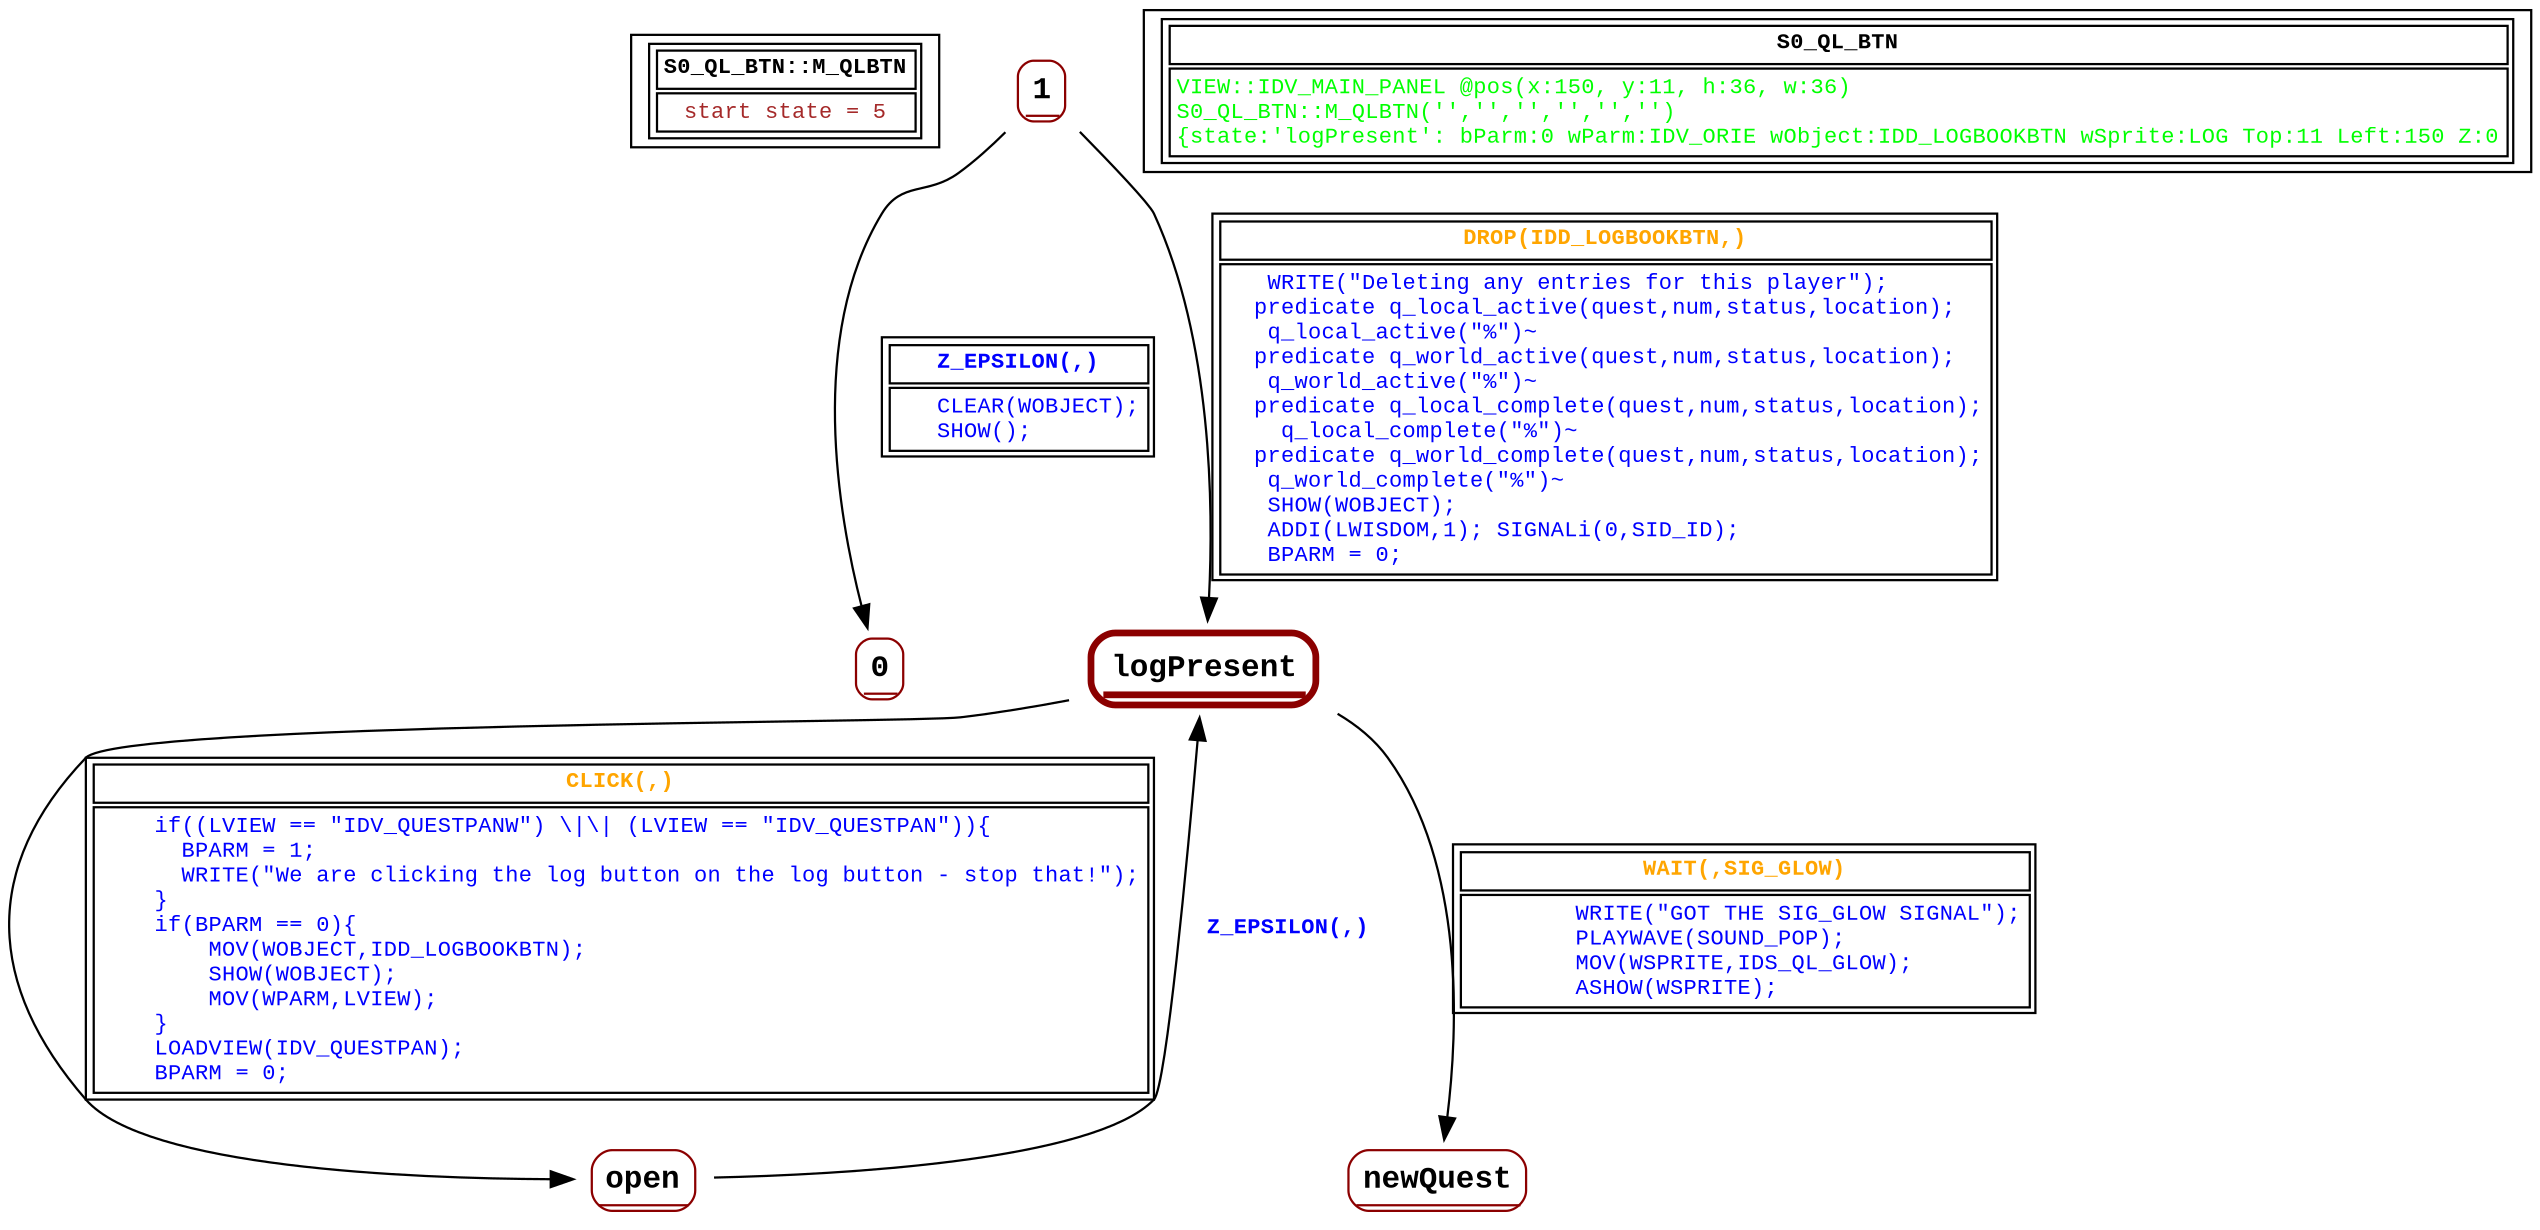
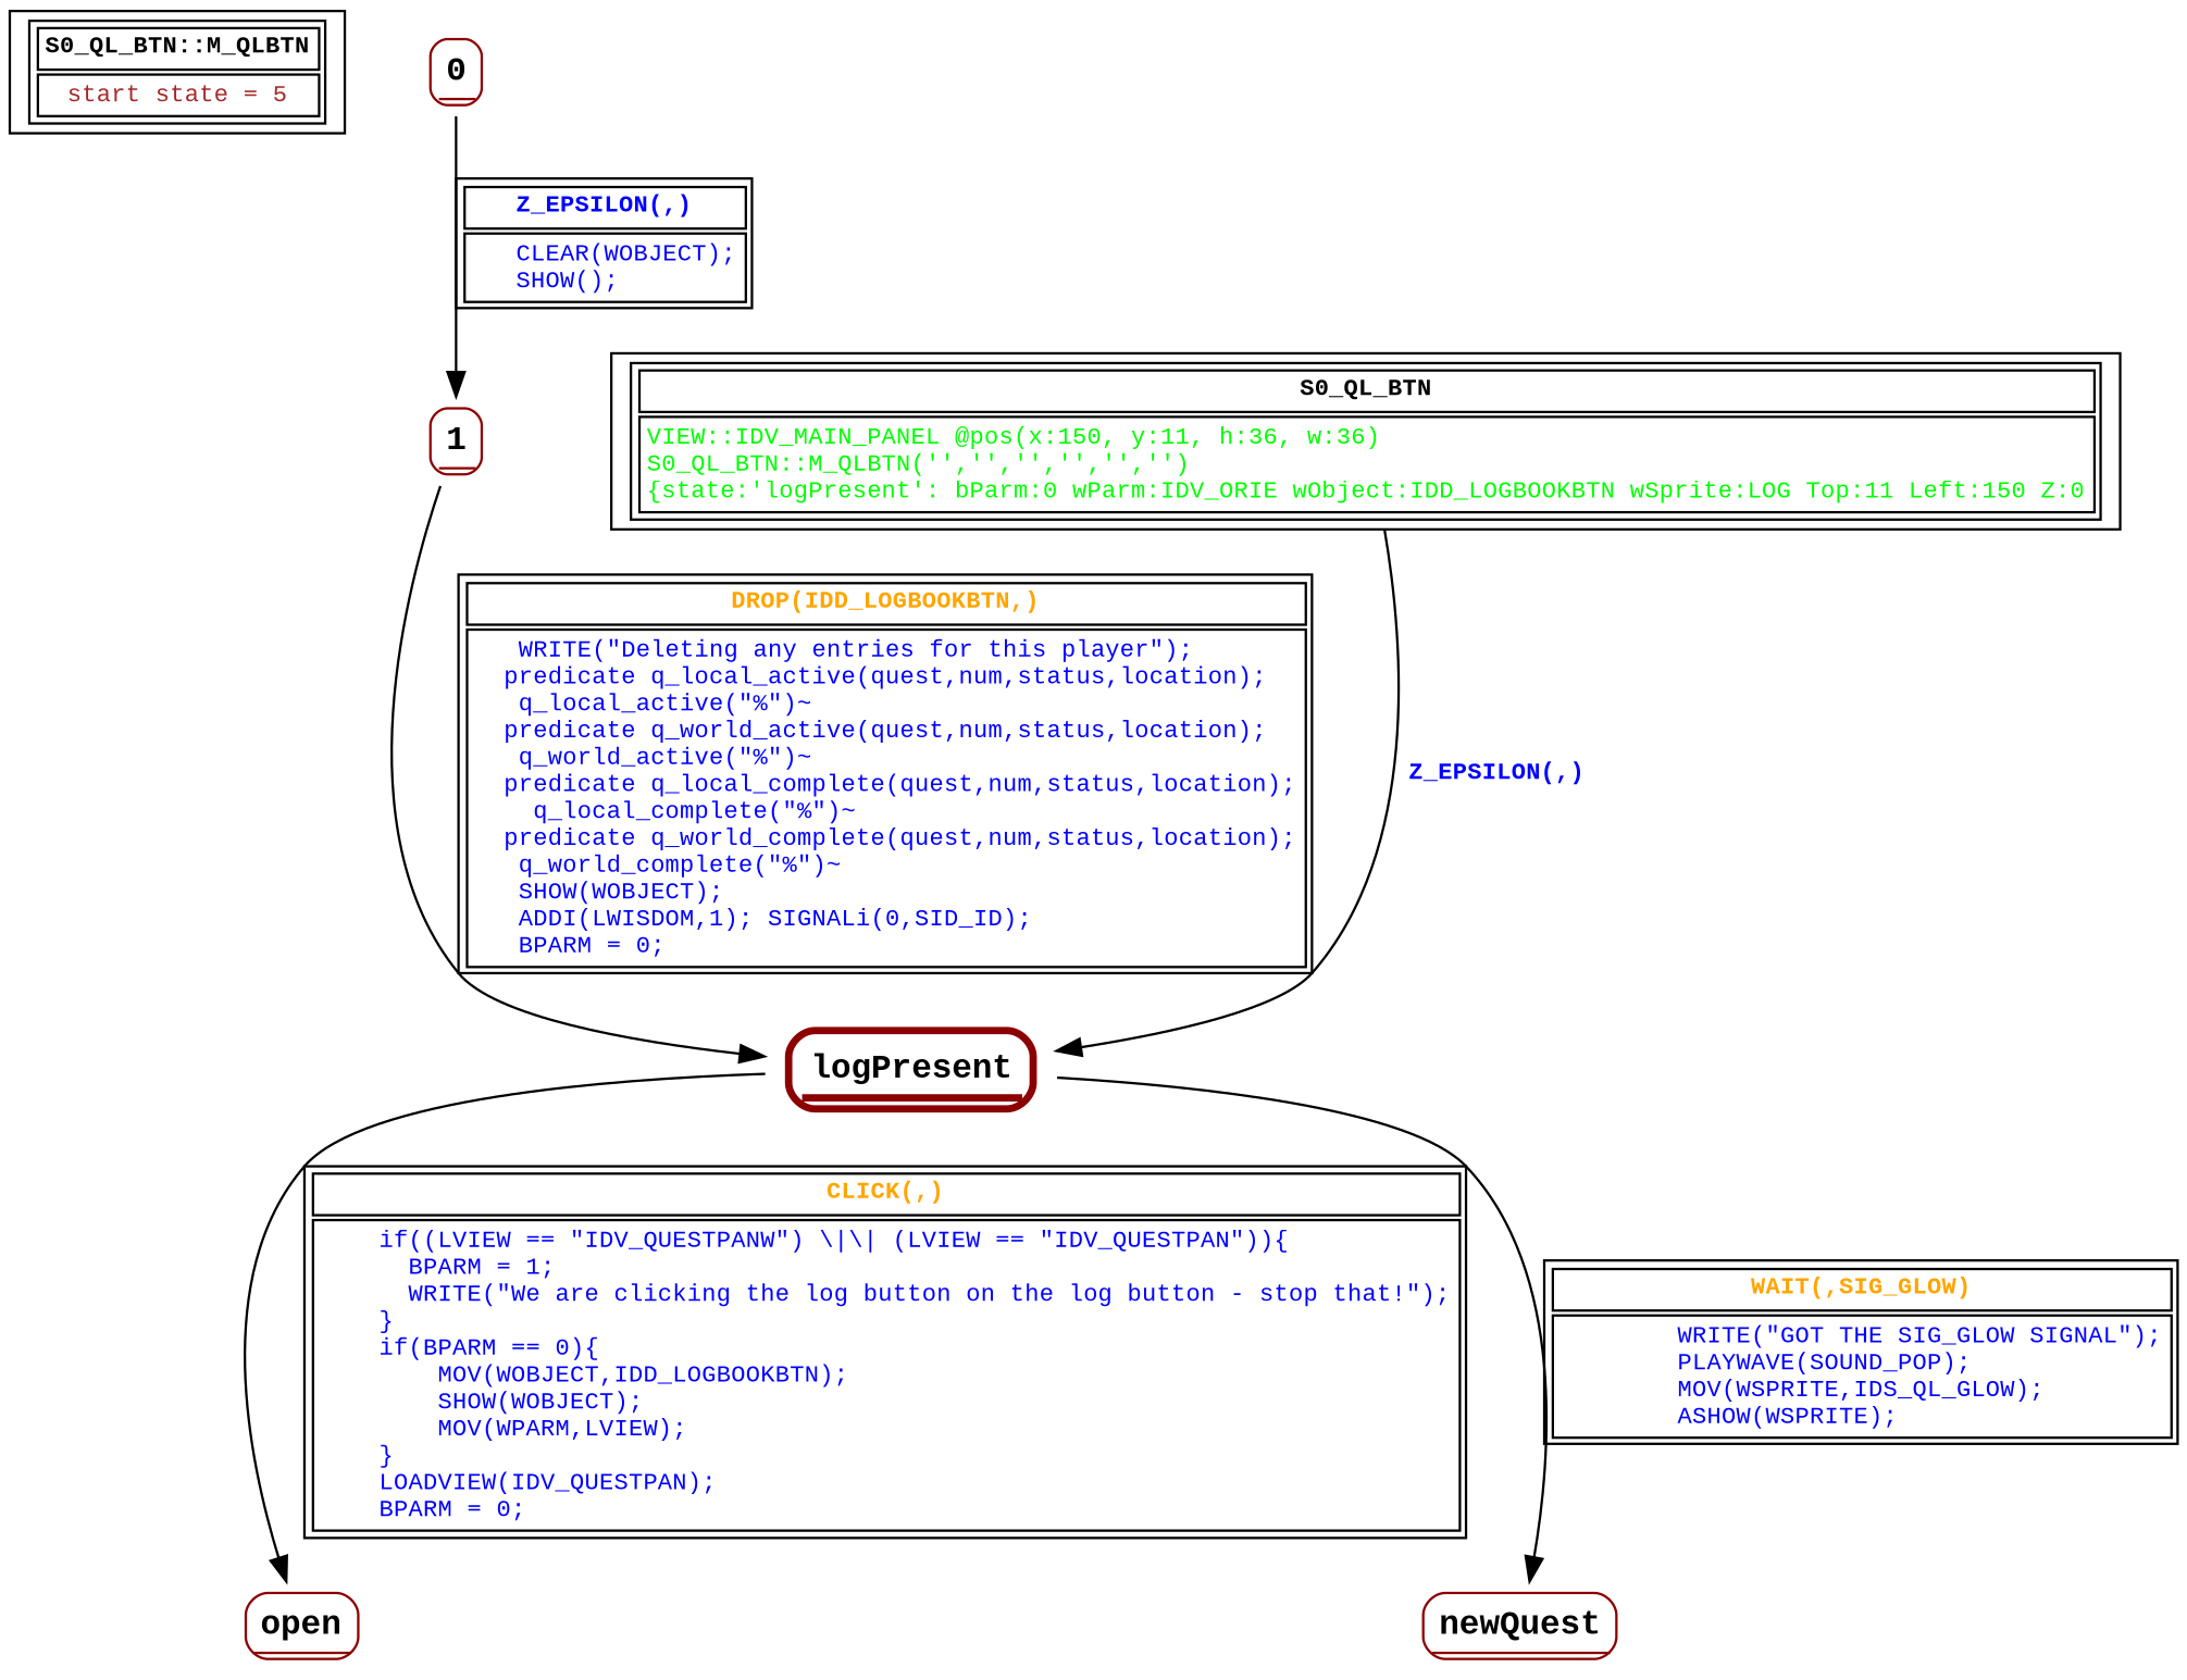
  digraph {
    fontname="Courier New"
    node [fontname="Courier New" fontsize=14 shape=none]
    edge [fontcolor=orange fontname="Courier New" fontsize=10]
    n1 [fontsize=10 label=< <table border="1"><tr><td><b>S0_QL_BTN::M_QLBTN<br align="left"/></b></td></tr> <tr><td><font point-size="10" color ="brown">start state = 5<br align="left"/></font></td></tr></table>> shape=record]
    n2 [label=< <table border="1" color="darkred" style="rounded"><tr><td sides="b"><b>0<br align="left"/></b></td></tr> </table>>]
    n3 [label=< <table border="1" color="darkred" style="rounded"><tr><td sides="b"><b>1<br align="left"/></b></td></tr> </table>>]
    n4 [label=< <table border="3" color="darkred" style="rounded"><tr><td sides="b"><b>logPresent<br align="left"/></b></td></tr> </table>>]
    n5 [label=< <table border="1" color="darkred" style="rounded"><tr><td sides="b"><b>open<br align="left"/></b></td></tr> </table>>]
    n6 [label=< <table border="1" color="darkred" style="rounded"><tr><td sides="b"><b>newQuest<br align="left"/></b></td></tr> </table>>]
    n7 [fontsize=10 label=< <table border="1"><tr><td><b>S0_QL_BTN<br align="left"/></b></td></tr> <tr><td><font point-size="10" color ="green">VIEW::IDV_MAIN_PANEL @pos(x:150, y:11, h:36, w:36)<br align="left"/>S0_QL_BTN::M_QLBTN(&apos;&apos;,&apos;&apos;,&apos;&apos;,&apos;&apos;,&apos;&apos;,&apos;&apos;)<br align="left"/>			&#123;state:&apos;logPresent&apos;: bParm:0 wParm:IDV_ORIE wObject:IDD_LOGBOOKBTN wSprite:LOG Top:11 Left:150 Z:0<br align="left"/></font></td></tr></table>> shape=record]
-   n3 -> n2 [fontcolor=blue label=< <table border="1"><tr><td><b>Z_EPSILON(,)<br align="left"/></b></td></tr> <tr><td><font point-size="10" color ="blue">   CLEAR(WOBJECT);<br align="left"/>   SHOW();<br align="left"/></font></td></tr></table>>]
+   n2 -> n3 [fontcolor=blue label=< <table border="1"><tr><td><b>Z_EPSILON(,)<br align="left"/></b></td></tr> <tr><td><font point-size="10" color ="blue">   CLEAR(WOBJECT);<br align="left"/>   SHOW();<br align="left"/></font></td></tr></table>>]
    n3 -> n4 [label=< <table border="1"><tr><td><b>DROP(IDD_LOGBOOKBTN,)<br align="left"/></b></td></tr> <tr><td><font point-size="10" color ="blue">   WRITE(&quot;Deleting any entries for this player&quot;);<br align="left"/>  predicate q_local_active(quest,num,status,location);<br align="left"/>   q_local_active(&quot;%&quot;)~<br align="left"/>  predicate q_world_active(quest,num,status,location);<br align="left"/>   q_world_active(&quot;%&quot;)~<br align="left"/>  predicate q_local_complete(quest,num,status,location);<br align="left"/>    q_local_complete(&quot;%&quot;)~<br align="left"/>  predicate q_world_complete(quest,num,status,location);<br align="left"/>   q_world_complete(&quot;%&quot;)~<br align="left"/>   SHOW(WOBJECT);<br align="left"/>   ADDI(LWISDOM,1); SIGNALi(0,SID_ID);<br align="left"/>   BPARM = 0;<br align="left"/></font></td></tr></table>>]
    n4 -> n5 [label=< <table border="1"><tr><td><b>CLICK(,)<br align="left"/></b></td></tr> <tr><td><font point-size="10" color ="blue">    if((LVIEW == &quot;IDV_QUESTPANW&quot;) \|\| (LVIEW == &quot;IDV_QUESTPAN&quot;))&#123;<br align="left"/>      BPARM = 1;<br align="left"/>      WRITE(&quot;We are clicking the log button on the log button - stop that!&quot;);<br align="left"/>    &#125;<br align="left"/>    if(BPARM == 0)&#123;<br align="left"/>        MOV(WOBJECT,IDD_LOGBOOKBTN);<br align="left"/>        SHOW(WOBJECT);<br align="left"/>        MOV(WPARM,LVIEW);<br align="left"/>    &#125;<br align="left"/>    LOADVIEW(IDV_QUESTPAN);<br align="left"/>    BPARM = 0;<br align="left"/></font></td></tr></table>>]
    n4 -> n6 [label=< <table border="1"><tr><td><b>WAIT(,SIG_GLOW)<br align="left"/></b></td></tr> <tr><td><font point-size="10" color ="blue">        WRITE(&quot;GOT THE SIG_GLOW SIGNAL&quot;);<br align="left"/>        PLAYWAVE(SOUND_POP);<br align="left"/>        MOV(WSPRITE,IDS_QL_GLOW);<br align="left"/>        ASHOW(WSPRITE);<br align="left"/></font></td></tr></table>>]
-   n5 -> n4 [fontcolor=blue label=< <table border="0"><tr><td><b>Z_EPSILON(,)<br align="left"/></b></td></tr> </table>>]
+   n7 -> n4 [fontcolor=blue label=< <table border="0"><tr><td><b>Z_EPSILON(,)<br align="left"/></b></td></tr> </table>>]
  }
